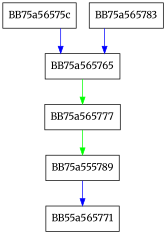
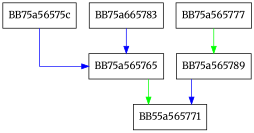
  digraph {
    fontname=Merriweather
    splines=ortho
    node [fontname=Merriweather shape=box]
    edge [color=blue fontname=Merriweather]
    BB75a56575c
    BB75a565765
    BB75a565777
-   BB75a565789 [label=BB75a555789]
+   BB75a565789
    n5 [label=BB55a565771]
-   BB75a565783
+   BB75a565783 [label=BB75a665783]
    BB75a56575c -> BB75a565765
-   BB75a565765 -> BB75a565777 [color=green]
+   BB75a565765 -> n5 [color=green]
    BB75a565777 -> BB75a565789 [color=green]
    BB75a565789 -> n5
    BB75a565783 -> BB75a565765
  }
